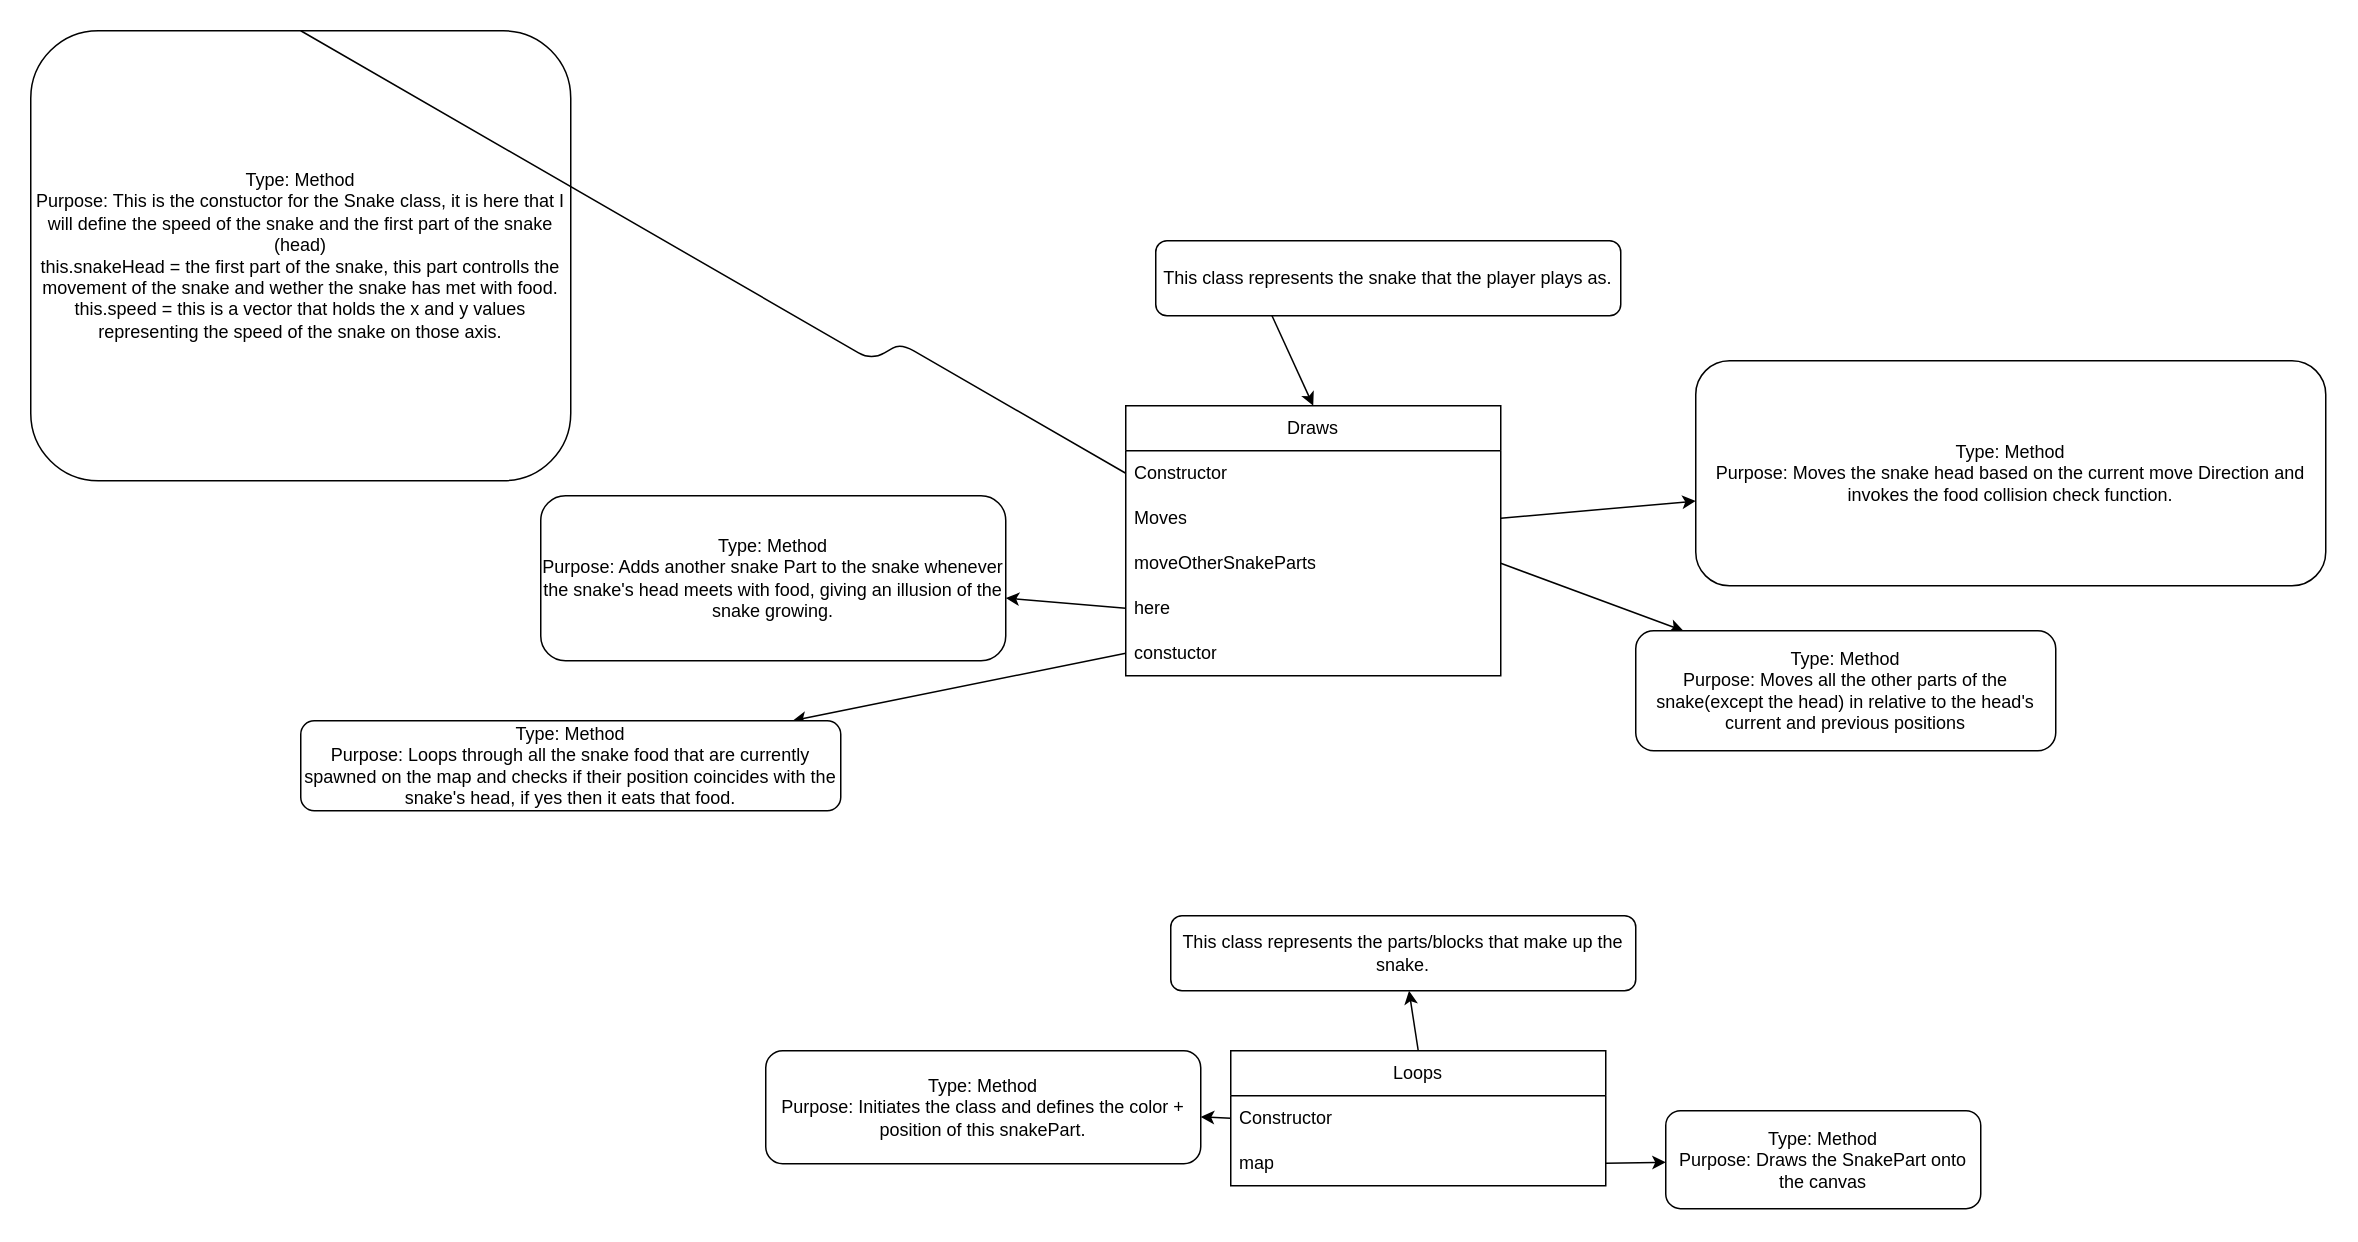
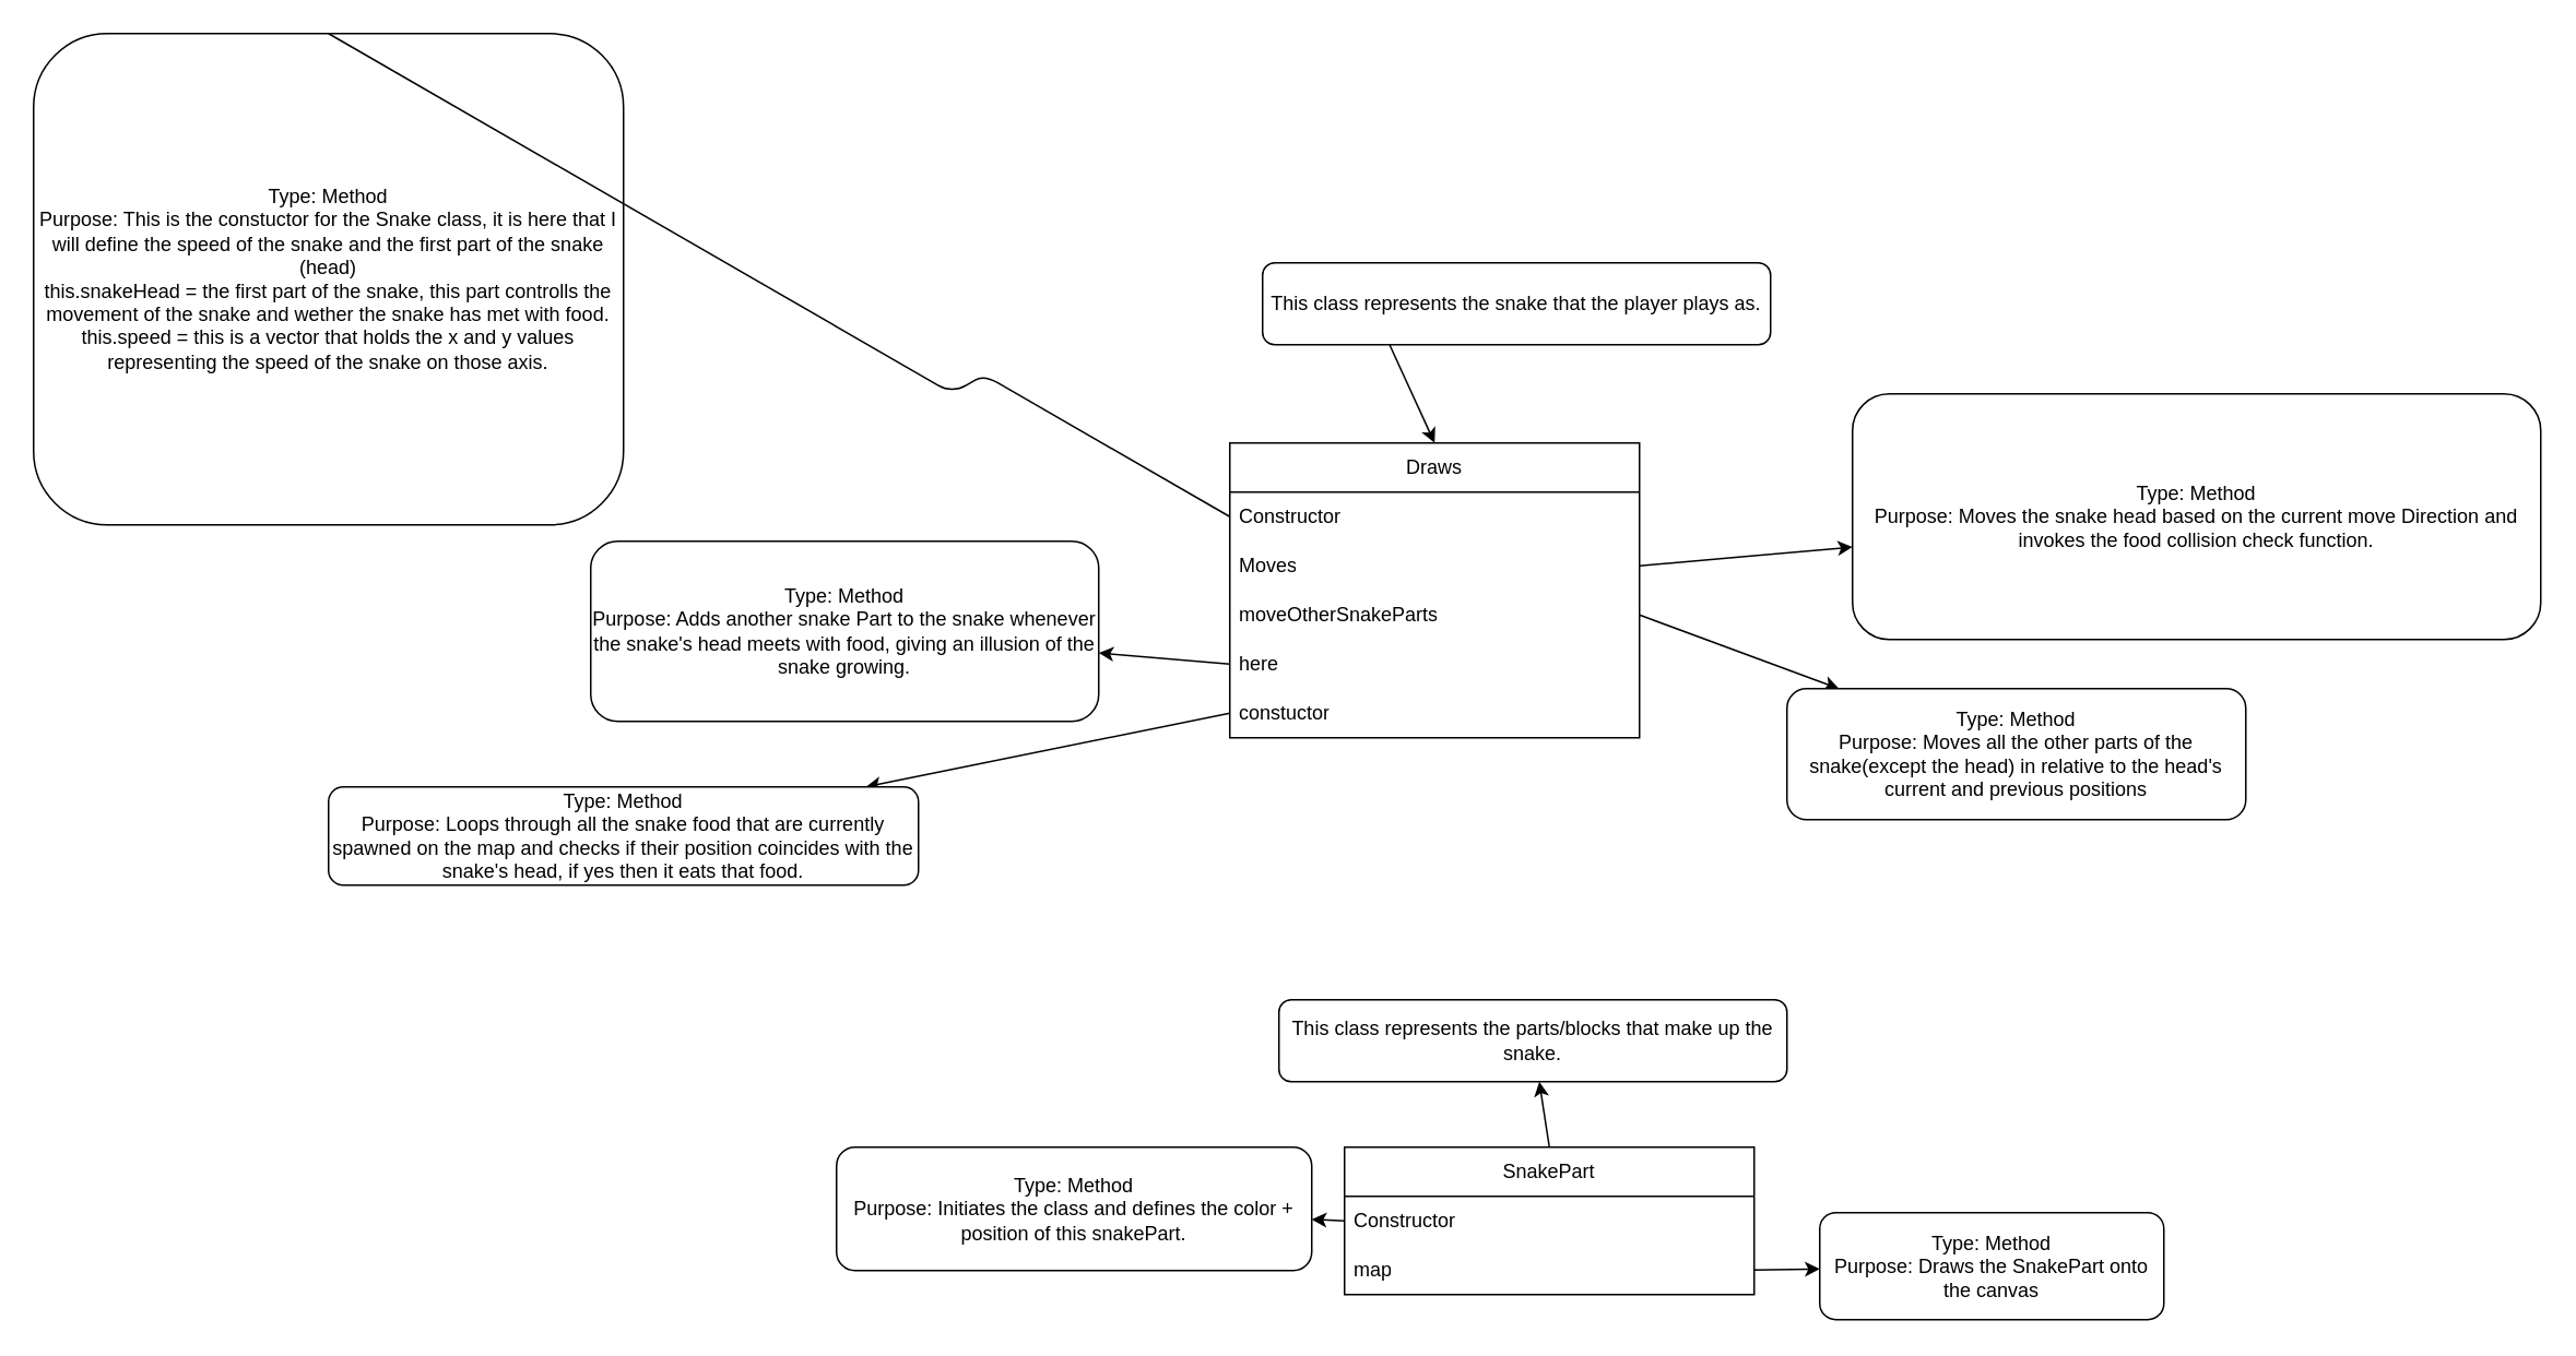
  <mxCell id="0" />
  <mxCell id="1" parent="0" />
  <mxCell id="2" value="Draws" style="swimlane;fontStyle=0;childLayout=stackLayout;horizontal=1;startSize=30;horizontalStack=0;resizeParent=1;resizeParentMax=0;resizeLast=0;collapsible=1;marginBottom=0;whiteSpace=wrap;html=1;" parent="1" vertex="1"><mxGeometry x="750" y="270" width="250" height="180" as="geometry" /></mxCell>
  <mxCell id="3" value="Constructor" style="text;strokeColor=none;fillColor=none;align=left;verticalAlign=middle;spacingLeft=4;spacingRight=4;overflow=hidden;points=[[0,0.5],[1,0.5]];portConstraint=eastwest;rotatable=0;whiteSpace=wrap;html=1;" parent="2" vertex="1"><mxGeometry y="30" width="250" height="30" as="geometry" /></mxCell>
  <mxCell id="4" value="Moves" style="text;strokeColor=none;fillColor=none;align=left;verticalAlign=middle;spacingLeft=4;spacingRight=4;overflow=hidden;points=[[0,0.5],[1,0.5]];portConstraint=eastwest;rotatable=0;whiteSpace=wrap;html=1;" parent="2" vertex="1"><mxGeometry y="60" width="250" height="30" as="geometry" /></mxCell>
  <mxCell id="5" value="moveOtherSnakeParts" style="text;strokeColor=none;fillColor=none;align=left;verticalAlign=middle;spacingLeft=4;spacingRight=4;overflow=hidden;points=[[0,0.5],[1,0.5]];portConstraint=eastwest;rotatable=0;whiteSpace=wrap;html=1;" vertex="1" parent="2"><mxGeometry y="90" width="250" height="30" as="geometry" /></mxCell>
  <mxCell id="6" value="here" style="text;strokeColor=none;fillColor=none;align=left;verticalAlign=middle;spacingLeft=4;spacingRight=4;overflow=hidden;points=[[0,0.5],[1,0.5]];portConstraint=eastwest;rotatable=0;whiteSpace=wrap;html=1;" vertex="1" parent="2"><mxGeometry y="120" width="250" height="30" as="geometry" /></mxCell>
  <mxCell id="7" value="constuctor" style="text;strokeColor=none;fillColor=none;align=left;verticalAlign=middle;spacingLeft=4;spacingRight=4;overflow=hidden;points=[[0,0.5],[1,0.5]];portConstraint=eastwest;rotatable=0;whiteSpace=wrap;html=1;" vertex="1" parent="2"><mxGeometry y="150" width="250" height="30" as="geometry" /></mxCell>
  <mxCell id="8" style="edgeStyle=none;html=1;exitX=0.25;exitY=1;exitDx=0;exitDy=0;entryX=0.5;entryY=0;entryDx=0;entryDy=0;" edge="1" parent="1" source="9" target="2"><mxGeometry relative="1" as="geometry" /></mxCell>
  <mxCell id="9" value="This class represents the snake that the player plays as." style="rounded=1;whiteSpace=wrap;html=1;" parent="1" vertex="1"><mxGeometry x="770" y="160" width="310" height="50" as="geometry" /></mxCell>
  <mxCell id="10" value="Type: Method&lt;br&gt;Purpose: This is the constuctor for the Snake class, it is here that I will define the speed of the snake and the first part of the snake (head)&lt;br&gt;this.snakeHead = the first part of the snake, this part controlls the movement of the snake and wether the snake has met with food.&lt;br&gt;this.speed = this is a vector that holds the x and y values representing the speed of the snake on those axis." style="rounded=1;whiteSpace=wrap;html=1;" parent="1" vertex="1"><mxGeometry x="20" y="20" width="360" height="300" as="geometry" /></mxCell>
  <mxCell id="11" value="" style="edgeStyle=isometricEdgeStyle;endArrow=none;html=1;elbow=vertical;entryX=0;entryY=0.5;entryDx=0;entryDy=0;exitX=0.5;exitY=0;exitDx=0;exitDy=0;" parent="1" source="10" edge="1" target="3"><mxGeometry width="50" height="100" relative="1" as="geometry"><mxPoint x="500" y="590" as="sourcePoint" /><mxPoint x="520" y="380.48" as="targetPoint" /><Array as="points"><mxPoint x="580" y="240" /><mxPoint x="270" y="390" /><mxPoint x="410" y="450" /><mxPoint x="540" y="560" /><mxPoint x="623.25" y="640" /><mxPoint x="533.25" y="630" /></Array></mxGeometry></mxCell>
  <mxCell id="12" style="edgeStyle=none;html=1;exitX=1;exitY=0.5;exitDx=0;exitDy=0;" parent="1" source="4" target="13" edge="1"><mxGeometry relative="1" as="geometry"><mxPoint x="470" y="270" as="targetPoint" /></mxGeometry></mxCell>
  <mxCell id="13" value="Type: Method&lt;br&gt;Purpose: Moves the snake head based on the current move Direction and invokes the food collision check function.&lt;br&gt;" style="rounded=1;whiteSpace=wrap;html=1;" parent="1" vertex="1"><mxGeometry x="1130" width="420" height="150" as="geometry" y="240" /></mxCell>
  <mxCell id="14" style="edgeStyle=none;html=1;exitX=1;exitY=0.5;exitDx=0;exitDy=0;" edge="1" parent="1" source="5" target="15"><mxGeometry relative="1" as="geometry"><mxPoint x="1050" y="570" as="targetPoint" /></mxGeometry></mxCell>
  <mxCell id="15" value="Type: Method&lt;br&gt;Purpose: Moves all the other parts of the snake(except the head) in relative to the head's current and previous positions" style="rounded=1;whiteSpace=wrap;html=1;" vertex="1" parent="1"><mxGeometry x="1090" y="420" width="280" height="80" as="geometry" /></mxCell>
  <mxCell id="16" style="edgeStyle=none;html=1;exitX=0;exitY=0.5;exitDx=0;exitDy=0;" edge="1" parent="1" source="6" target="17"><mxGeometry relative="1" as="geometry"><mxPoint x="700" y="430" as="targetPoint" /></mxGeometry></mxCell>
  <mxCell id="17" value="Type: Method&lt;br&gt;Purpose: Adds another snake Part to the snake whenever the snake's head meets with food, giving an illusion of the snake growing." style="rounded=1;whiteSpace=wrap;html=1;" vertex="1" parent="1"><mxGeometry x="360" y="330" width="310" height="110" as="geometry" /></mxCell>
  <mxCell id="18" style="edgeStyle=none;html=1;exitX=0;exitY=0.5;exitDx=0;exitDy=0;" edge="1" parent="1" source="7" target="19"><mxGeometry relative="1" as="geometry"><mxPoint x="600" y="510" as="targetPoint" /></mxGeometry></mxCell>
  <mxCell id="19" value="Type: Method&lt;br&gt;Purpose: Loops through all the snake food that are currently spawned on the map and checks if their position coincides with the snake's head, if yes then it eats that food." style="rounded=1;whiteSpace=wrap;html=1;" vertex="1" parent="1"><mxGeometry x="200" y="480" width="360" height="60" as="geometry" /></mxCell>
  <mxCell id="20" style="edgeStyle=none;html=1;exitX=0.5;exitY=0;exitDx=0;exitDy=0;" edge="1" parent="1" source="21" target="24"><mxGeometry relative="1" as="geometry" /></mxCell>
- <mxCell id="21" value="Loops" style="swimlane;fontStyle=0;childLayout=stackLayout;horizontal=1;startSize=30;horizontalStack=0;resizeParent=1;resizeParentMax=0;resizeLast=0;collapsible=1;marginBottom=0;whiteSpace=wrap;html=1;" vertex="1" parent="1"><mxGeometry x="820" y="700" width="250" height="90" as="geometry" /></mxCell>
+ <mxCell id="21" value="SnakePart" style="swimlane;fontStyle=0;childLayout=stackLayout;horizontal=1;startSize=30;horizontalStack=0;resizeParent=1;resizeParentMax=0;resizeLast=0;collapsible=1;marginBottom=0;whiteSpace=wrap;html=1;" vertex="1" parent="1"><mxGeometry x="820" y="700" width="250" height="90" as="geometry" /></mxCell>
  <mxCell id="22" value="Constructor" style="text;strokeColor=none;fillColor=none;align=left;verticalAlign=middle;spacingLeft=4;spacingRight=4;overflow=hidden;points=[[0,0.5],[1,0.5]];portConstraint=eastwest;rotatable=0;whiteSpace=wrap;html=1;" vertex="1" parent="21"><mxGeometry y="30" width="250" height="30" as="geometry" /></mxCell>
  <mxCell id="23" value="map" style="text;strokeColor=none;fillColor=none;align=left;verticalAlign=middle;spacingLeft=4;spacingRight=4;overflow=hidden;points=[[0,0.5],[1,0.5]];portConstraint=eastwest;rotatable=0;whiteSpace=wrap;html=1;" vertex="1" parent="21"><mxGeometry y="60" width="250" height="30" as="geometry" /></mxCell>
  <mxCell id="24" value="This class represents the parts/blocks that make up the snake." style="rounded=1;whiteSpace=wrap;html=1;" vertex="1" parent="1"><mxGeometry x="780" y="610" width="310" height="50" as="geometry" /></mxCell>
  <mxCell id="25" style="edgeStyle=none;html=1;exitX=0;exitY=0.5;exitDx=0;exitDy=0;" edge="1" parent="1" source="22" target="26"><mxGeometry relative="1" as="geometry"><mxPoint x="740" y="745.25" as="targetPoint" /></mxGeometry></mxCell>
  <mxCell id="26" value="Type: Method&lt;br&gt;Purpose: Initiates the class and defines the color + position of this snakePart." style="rounded=1;whiteSpace=wrap;html=1;" vertex="1" parent="1"><mxGeometry x="510" y="700" width="290" height="75.25" as="geometry" /></mxCell>
  <mxCell id="27" style="edgeStyle=none;html=1;exitX=1;exitY=0.5;exitDx=0;exitDy=0;" edge="1" parent="1" source="23" target="28"><mxGeometry relative="1" as="geometry"><mxPoint x="1170" y="775.25" as="targetPoint" /></mxGeometry></mxCell>
  <mxCell id="28" value="Type: Method&lt;br&gt;Purpose: Draws the SnakePart onto the canvas" style="rounded=1;whiteSpace=wrap;html=1;" vertex="1" parent="1"><mxGeometry x="1110" y="740" width="210" height="65.25" as="geometry" /></mxCell>
